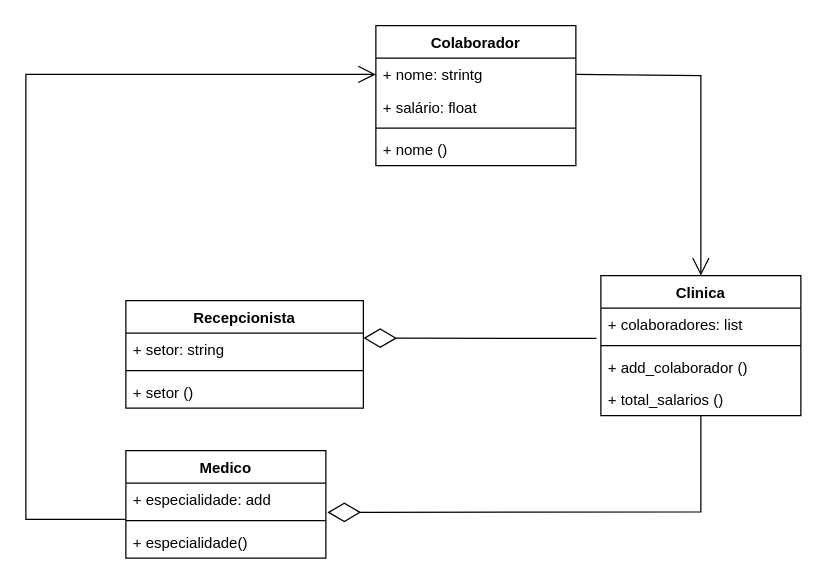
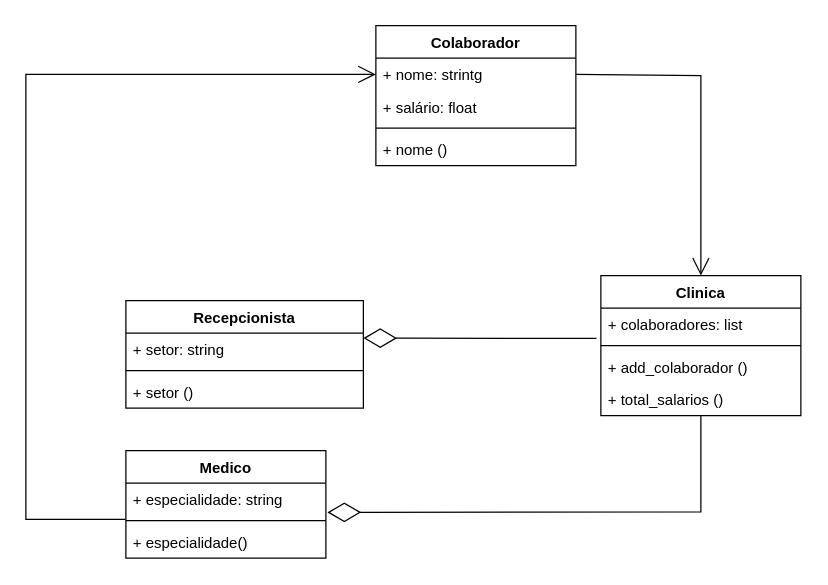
  <mxCell id="0" />
  <mxCell id="1" parent="0" />
  <mxCell id="2" value="Clinica" style="swimlane;fontStyle=1;align=center;verticalAlign=top;childLayout=stackLayout;horizontal=1;startSize=26;horizontalStack=0;resizeParent=1;resizeParentMax=0;resizeLast=0;collapsible=1;marginBottom=0;" parent="1" vertex="1"><mxGeometry x="480" y="220" width="160" height="112" as="geometry" /></mxCell>
  <mxCell id="3" value="+ colaboradores: list" style="text;strokeColor=none;fillColor=none;align=left;verticalAlign=top;spacingLeft=4;spacingRight=4;overflow=hidden;rotatable=0;points=[[0,0.5],[1,0.5]];portConstraint=eastwest;" parent="2" vertex="1"><mxGeometry y="26" width="160" height="26" as="geometry" /></mxCell>
  <mxCell id="4" value="" style="line;strokeWidth=1;fillColor=none;align=left;verticalAlign=middle;spacingTop=-1;spacingLeft=3;spacingRight=3;rotatable=0;labelPosition=right;points=[];portConstraint=eastwest;" parent="2" vertex="1"><mxGeometry y="52" width="160" height="8" as="geometry" /></mxCell>
  <mxCell id="5" value="+ add_colaborador ()" style="text;strokeColor=none;fillColor=none;align=left;verticalAlign=top;spacingLeft=4;spacingRight=4;overflow=hidden;rotatable=0;points=[[0,0.5],[1,0.5]];portConstraint=eastwest;" parent="2" vertex="1"><mxGeometry y="60" width="160" height="26" as="geometry" /></mxCell>
  <mxCell id="6" value="+ total_salarios ()" style="text;strokeColor=none;fillColor=none;align=left;verticalAlign=top;spacingLeft=4;spacingRight=4;overflow=hidden;rotatable=0;points=[[0,0.5],[1,0.5]];portConstraint=eastwest;" parent="2" vertex="1"><mxGeometry y="86" width="160" height="26" as="geometry" /></mxCell>
  <mxCell id="7" value="Colaborador" style="swimlane;fontStyle=1;align=center;verticalAlign=top;childLayout=stackLayout;horizontal=1;startSize=26;horizontalStack=0;resizeParent=1;resizeParentMax=0;resizeLast=0;collapsible=1;marginBottom=0;" parent="1" vertex="1"><mxGeometry x="300" y="20" width="160" height="112" as="geometry" /></mxCell>
  <mxCell id="8" value="+ nome: strintg" style="text;strokeColor=none;fillColor=none;align=left;verticalAlign=top;spacingLeft=4;spacingRight=4;overflow=hidden;rotatable=0;points=[[0,0.5],[1,0.5]];portConstraint=eastwest;" parent="7" vertex="1"><mxGeometry y="26" width="160" height="26" as="geometry" /></mxCell>
  <mxCell id="9" value="+ salário: float" style="text;strokeColor=none;fillColor=none;align=left;verticalAlign=top;spacingLeft=4;spacingRight=4;overflow=hidden;rotatable=0;points=[[0,0.5],[1,0.5]];portConstraint=eastwest;" vertex="1" parent="7"><mxGeometry y="52" width="160" height="26" as="geometry" /></mxCell>
  <mxCell id="10" value="" style="line;strokeWidth=1;fillColor=none;align=left;verticalAlign=middle;spacingTop=-1;spacingLeft=3;spacingRight=3;rotatable=0;labelPosition=right;points=[];portConstraint=eastwest;" parent="7" vertex="1"><mxGeometry y="78" width="160" height="8" as="geometry" /></mxCell>
  <mxCell id="11" value="+ nome ()" style="text;strokeColor=none;fillColor=none;align=left;verticalAlign=top;spacingLeft=4;spacingRight=4;overflow=hidden;rotatable=0;points=[[0,0.5],[1,0.5]];portConstraint=eastwest;" parent="7" vertex="1"><mxGeometry y="86" width="160" height="26" as="geometry" /></mxCell>
  <mxCell id="12" value="Medico" style="swimlane;fontStyle=1;align=center;verticalAlign=top;childLayout=stackLayout;horizontal=1;startSize=26;horizontalStack=0;resizeParent=1;resizeParentMax=0;resizeLast=0;collapsible=1;marginBottom=0;" parent="1" vertex="1"><mxGeometry x="100" y="360" width="160" height="86" as="geometry" /></mxCell>
- <mxCell id="13" value="+ especialidade: add" style="text;strokeColor=none;fillColor=none;align=left;verticalAlign=top;spacingLeft=4;spacingRight=4;overflow=hidden;rotatable=0;points=[[0,0.5],[1,0.5]];portConstraint=eastwest;" vertex="1" parent="12"><mxGeometry y="26" width="160" height="26" as="geometry" /></mxCell>
+ <mxCell id="13" value="+ especialidade: string" style="text;strokeColor=none;fillColor=none;align=left;verticalAlign=top;spacingLeft=4;spacingRight=4;overflow=hidden;rotatable=0;points=[[0,0.5],[1,0.5]];portConstraint=eastwest;" vertex="1" parent="12"><mxGeometry y="26" width="160" height="26" as="geometry" /></mxCell>
  <mxCell id="14" value="" style="line;strokeWidth=1;fillColor=none;align=left;verticalAlign=middle;spacingTop=-1;spacingLeft=3;spacingRight=3;rotatable=0;labelPosition=right;points=[];portConstraint=eastwest;" parent="12" vertex="1"><mxGeometry y="52" width="160" height="8" as="geometry" /></mxCell>
  <mxCell id="15" value="+ especialidade()" style="text;strokeColor=none;fillColor=none;align=left;verticalAlign=top;spacingLeft=4;spacingRight=4;overflow=hidden;rotatable=0;points=[[0,0.5],[1,0.5]];portConstraint=eastwest;" parent="12" vertex="1"><mxGeometry y="60" width="160" height="26" as="geometry" /></mxCell>
  <mxCell id="16" value="Recepcionista" style="swimlane;fontStyle=1;align=center;verticalAlign=top;childLayout=stackLayout;horizontal=1;startSize=26;horizontalStack=0;resizeParent=1;resizeParentMax=0;resizeLast=0;collapsible=1;marginBottom=0;" parent="1" vertex="1"><mxGeometry x="100" y="240" width="190" height="86" as="geometry" /></mxCell>
  <mxCell id="17" value="+ setor: string" style="text;strokeColor=none;fillColor=none;align=left;verticalAlign=top;spacingLeft=4;spacingRight=4;overflow=hidden;rotatable=0;points=[[0,0.5],[1,0.5]];portConstraint=eastwest;" parent="16" vertex="1"><mxGeometry y="26" width="190" height="26" as="geometry" /></mxCell>
  <mxCell id="18" value="" style="line;strokeWidth=1;fillColor=none;align=left;verticalAlign=middle;spacingTop=-1;spacingLeft=3;spacingRight=3;rotatable=0;labelPosition=right;points=[];portConstraint=eastwest;" parent="16" vertex="1"><mxGeometry y="52" width="190" height="8" as="geometry" /></mxCell>
  <mxCell id="19" value="+ setor ()" style="text;strokeColor=none;fillColor=none;align=left;verticalAlign=top;spacingLeft=4;spacingRight=4;overflow=hidden;rotatable=0;points=[[0,0.5],[1,0.5]];portConstraint=eastwest;" parent="16" vertex="1"><mxGeometry y="60" width="190" height="26" as="geometry" /></mxCell>
  <mxCell id="20" value="" style="endArrow=open;endFill=1;endSize=12;html=1;rounded=0;exitX=-0.002;exitY=0.375;exitDx=0;exitDy=0;exitPerimeter=0;entryX=0;entryY=0.5;entryDx=0;entryDy=0;" parent="1" source="14" target="8" edge="1"><mxGeometry width="160" relative="1" as="geometry"><mxPoint x="230" y="290" as="sourcePoint" /><mxPoint x="390" y="290" as="targetPoint" /><Array as="points"><mxPoint x="20" y="415" /><mxPoint x="20" y="59" /></Array></mxGeometry></mxCell>
  <mxCell id="21" value="" style="endArrow=diamondThin;endFill=0;endSize=24;html=1;rounded=0;exitX=-0.022;exitY=0.931;exitDx=0;exitDy=0;exitPerimeter=0;" parent="1" source="3" edge="1"><mxGeometry width="160" relative="1" as="geometry"><mxPoint x="230" y="290" as="sourcePoint" /><mxPoint x="290" y="270" as="targetPoint" /></mxGeometry></mxCell>
  <mxCell id="22" value="" style="endArrow=diamondThin;endFill=0;endSize=24;html=1;rounded=0;entryX=1.008;entryY=0.9;entryDx=0;entryDy=0;entryPerimeter=0;" parent="1" source="6" edge="1"><mxGeometry width="160" relative="1" as="geometry"><mxPoint x="560" y="340" as="sourcePoint" /><mxPoint x="261.28" y="409.4" as="targetPoint" /><Array as="points"><mxPoint x="560" y="409" /></Array></mxGeometry></mxCell>
  <mxCell id="23" value="" style="endArrow=open;endFill=1;endSize=12;html=1;rounded=0;exitX=1;exitY=0.5;exitDx=0;exitDy=0;entryX=0.5;entryY=0;entryDx=0;entryDy=0;" parent="1" source="8" target="2" edge="1"><mxGeometry width="160" relative="1" as="geometry"><mxPoint x="500" y="150" as="sourcePoint" /><mxPoint x="390" y="390" as="targetPoint" /><Array as="points"><mxPoint x="560" y="60" /></Array></mxGeometry></mxCell>
